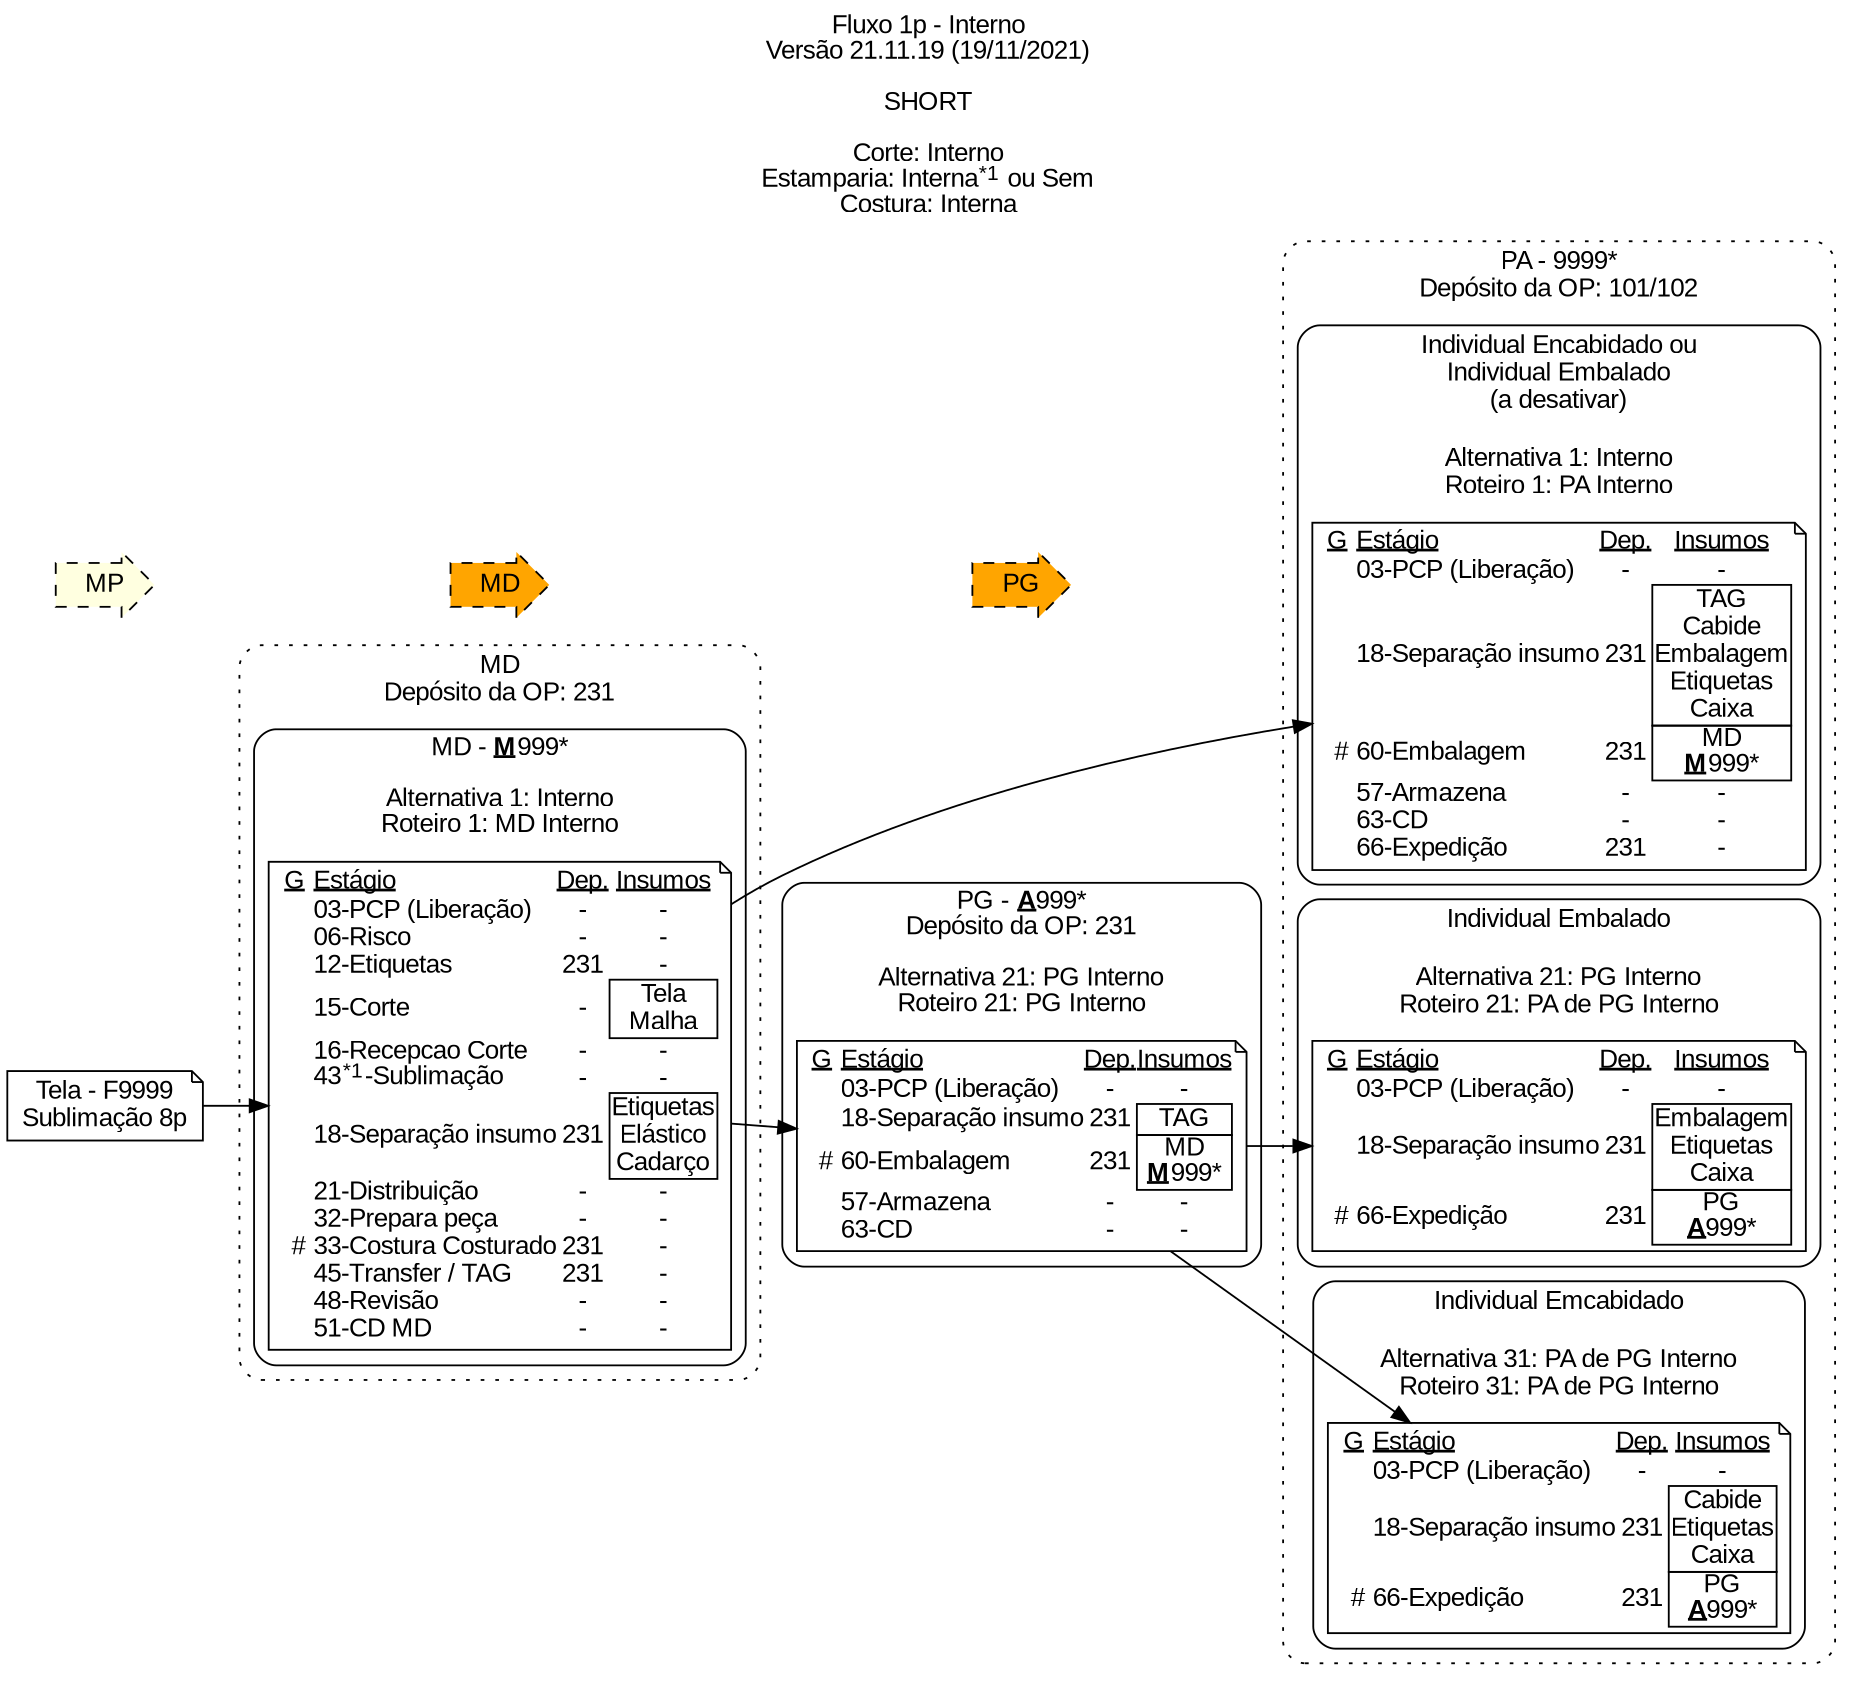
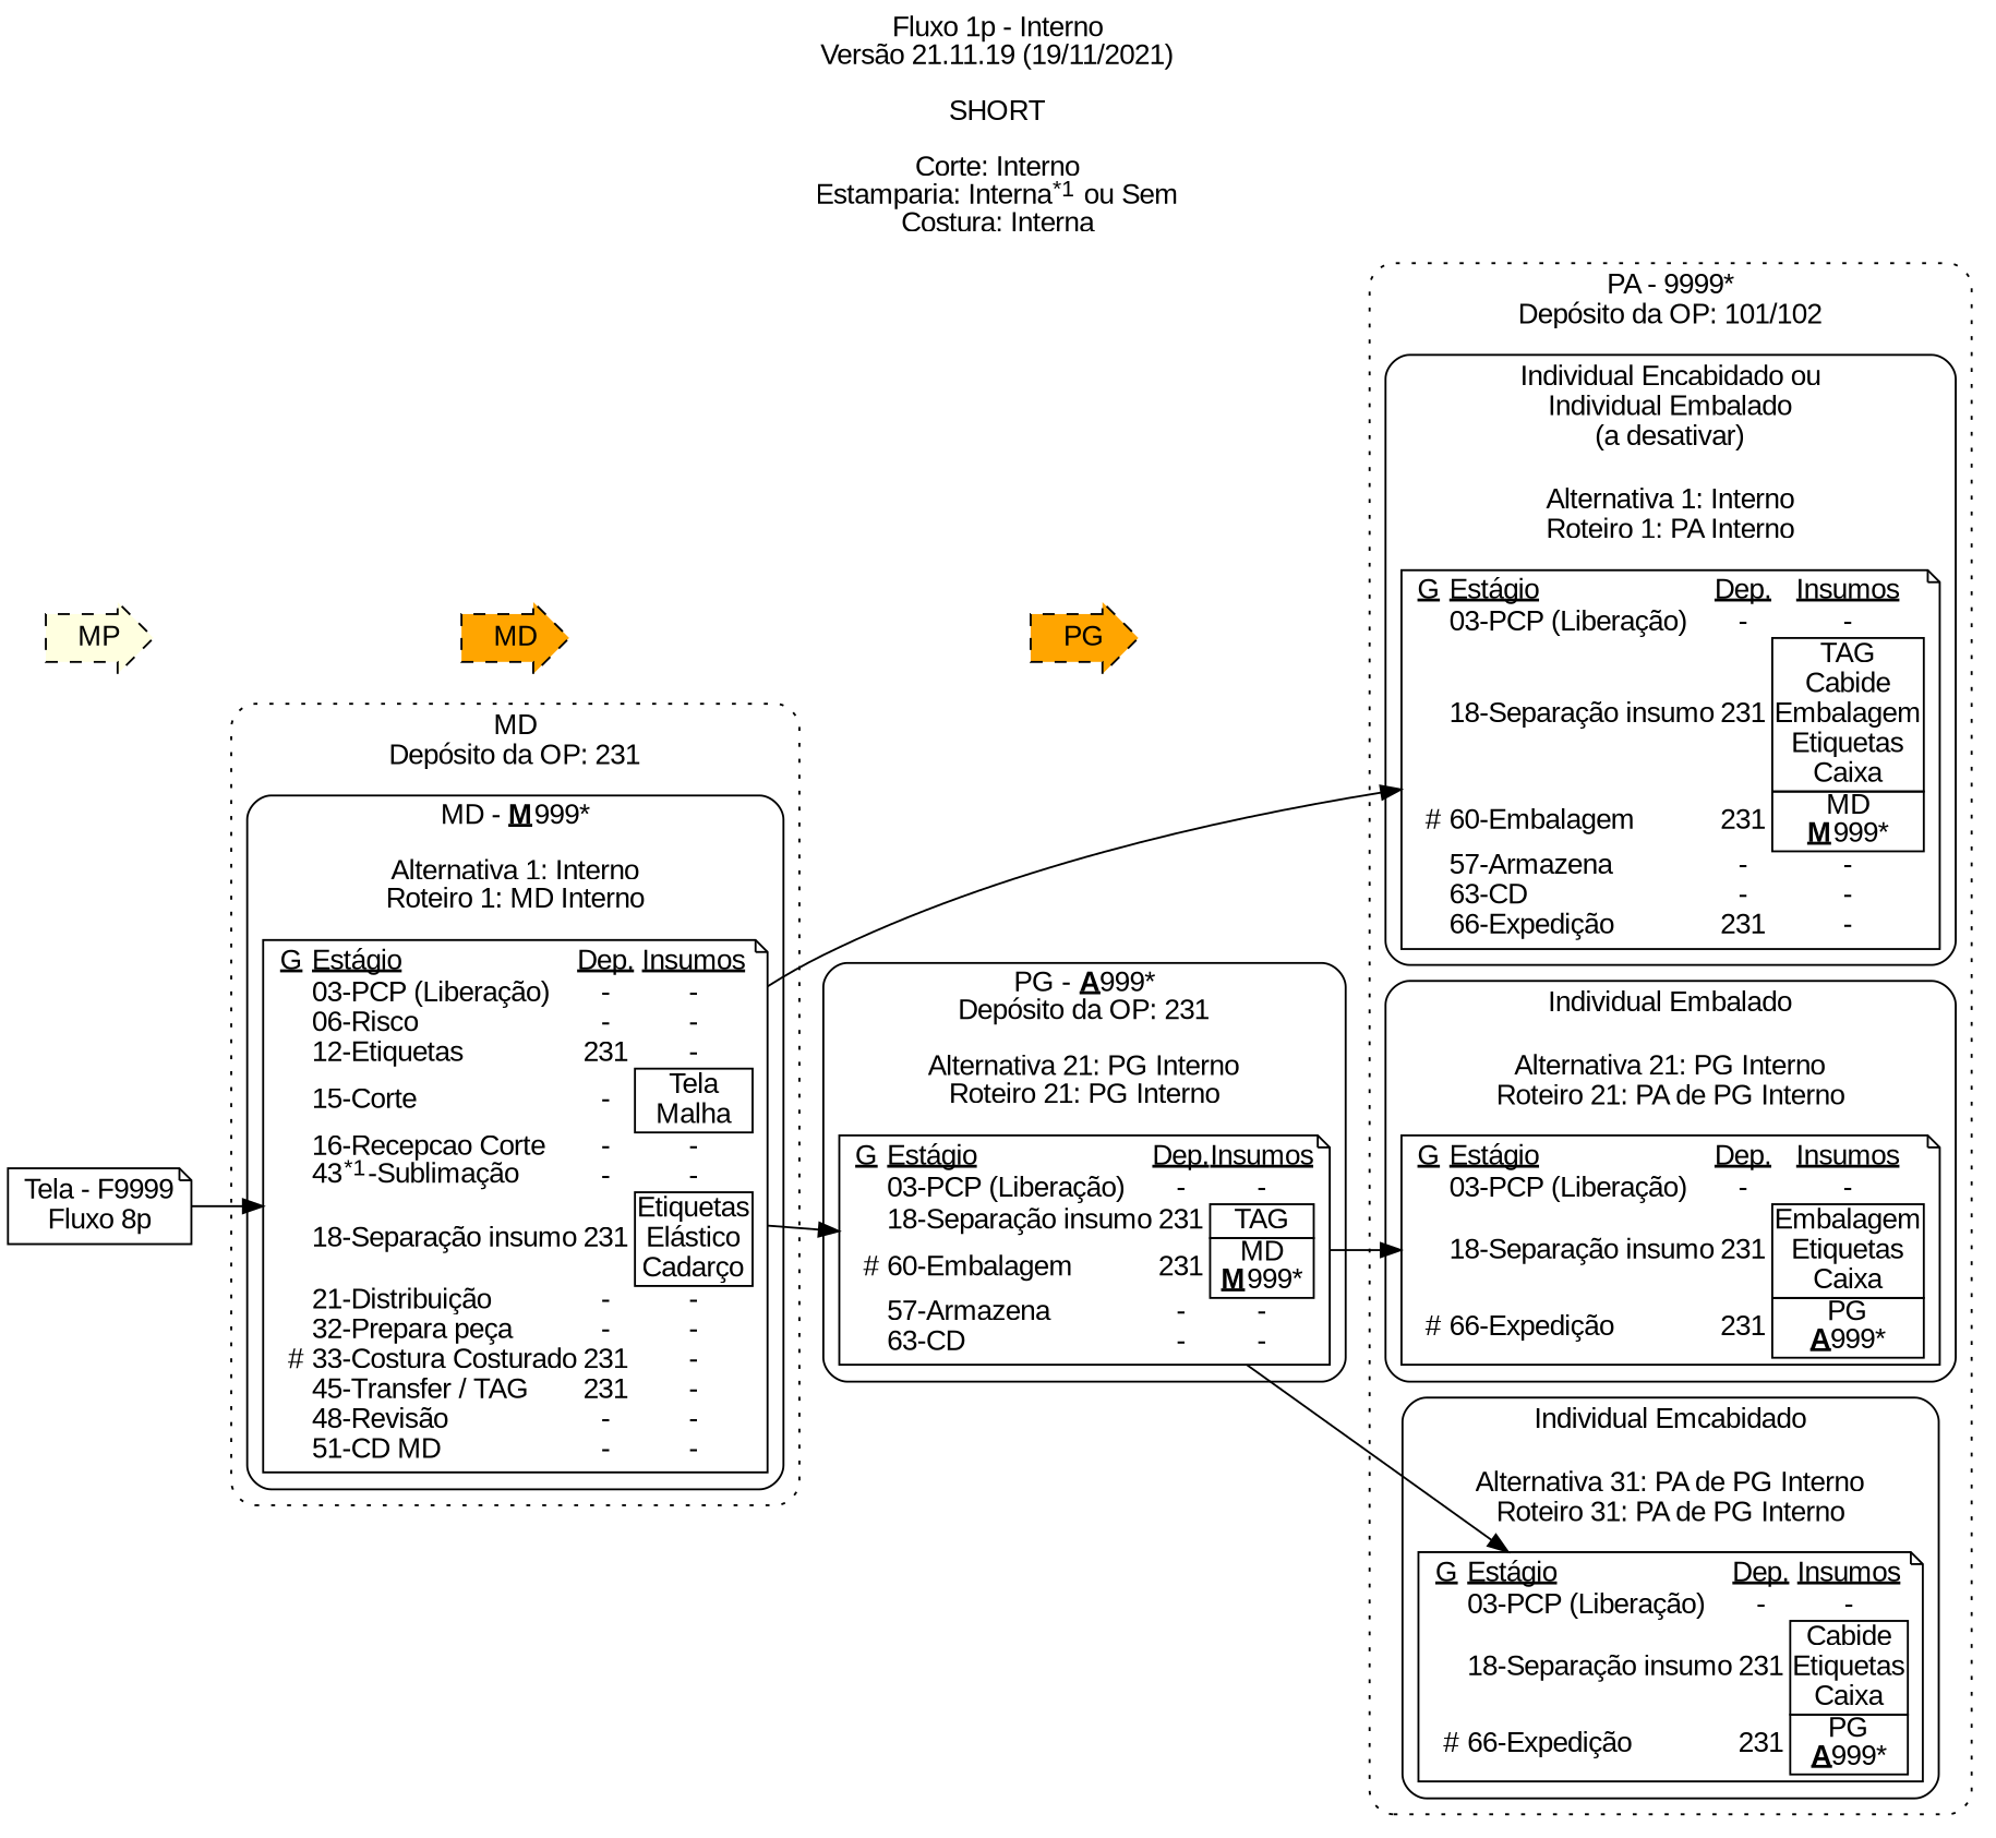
  digraph {
    compound=true
    fontname="Liberation Sans"
    label=<Fluxo 1p - Interno<br     />Versão 21.11.19 (19/11/2021)<br     /><br     />SHORT<br     /><br     />Corte: Interno<br     />Estamparia: Interna<sup>*1</sup> ou Sem<br     />Costura: Interna>
    labelloc=t
    newrank=true
    rankdir=LR
    node [fontname="Liberation Sans" shape=note]
    edge [fontname="Liberation Sans"]
    n1 [label=<           <table BORDER="0" CELLPADDING="0" CELLSPACING="0">           <tr cellpadding="0"><td><u>G</u> </td><td align="left"><u>Estágio</u></td><td><u>Dep.</u></td><td><u>Insumos</u></td></tr>             <tr><td></td><td align="left">03-PCP (Liberação)</td><td>-</td><td>-</td></tr>             <tr><td></td><td align="left">18-Separação insumo</td><td>231</td><td><table BORDER="1" CELLPADDING="0" CELLSPACING="0"><tr><td BORDER="0">TAG</td></tr><tr><td BORDER="0">Cabide</td></tr><tr><td BORDER="0">Embalagem</td></tr><tr><td BORDER="0">Etiquetas</td></tr><tr><td BORDER="0">Caixa</td></tr></table></td></tr>             <tr><td>#</td><td align="left">60-Embalagem</td><td>231</td><td><table BORDER="1" CELLPADDING="0" CELLSPACING="0"><tr><td BORDER="0">MD<br /><b><u>M</u></b>999*</td></tr></table></td></tr>             <tr><td></td><td align="left">57-Armazena</td><td>-</td><td>-</td></tr>             <tr><td></td><td align="left">63-CD</td><td>-</td><td>-</td></tr>             <tr><td></td><td align="left">66-Expedição</td><td>231</td><td>-</td></tr>           </table>           >]
    n2 [label=<           <table BORDER="0" CELLPADDING="0" CELLSPACING="0">           <tr cellpadding="0"><td><u>G</u> </td><td align="left"><u>Estágio</u></td><td><u>Dep.</u></td><td><u>Insumos</u></td></tr>             <tr><td></td><td align="left">03-PCP (Liberação)</td><td>-</td><td>-</td></tr>             <tr><td></td><td align="left">18-Separação insumo</td><td>231</td><td><table BORDER="1" CELLPADDING="0" CELLSPACING="0"><tr><td BORDER="0">Embalagem</td></tr><tr><td BORDER="0">Etiquetas</td></tr><tr><td BORDER="0">Caixa</td></tr></table></td></tr>             <tr><td>#</td><td align="left">66-Expedição</td><td>231</td><td><table BORDER="1" CELLPADDING="0" CELLSPACING="0"><tr><td BORDER="0">PG<br /><b><u>A</u></b>999*</td></tr></table></td></tr>           </table>           >]
    n3 [label=<           <table BORDER="0" CELLPADDING="0" CELLSPACING="0">           <tr cellpadding="0"><td><u>G</u> </td><td align="left"><u>Estágio</u></td><td><u>Dep.</u></td><td><u>Insumos</u></td></tr>             <tr><td></td><td align="left">03-PCP (Liberação)</td><td>-</td><td>-</td></tr>             <tr><td></td><td align="left">18-Separação insumo</td><td>231</td><td><table BORDER="1" CELLPADDING="0" CELLSPACING="0"><tr><td BORDER="0">Cabide</td></tr><tr><td BORDER="0">Etiquetas</td></tr><tr><td BORDER="0">Caixa</td></tr></table></td></tr>             <tr><td>#</td><td align="left">66-Expedição</td><td>231</td><td><table BORDER="1" CELLPADDING="0" CELLSPACING="0"><tr><td BORDER="0">PG<br /><b><u>A</u></b>999*</td></tr></table></td></tr>           </table>           >]
    n4 [label=<           <table BORDER="0" CELLPADDING="0" CELLSPACING="0">           <tr cellpadding="0"><td><u>G</u> </td><td align="left"><u>Estágio</u></td><td><u>Dep.</u></td><td><u>Insumos</u></td></tr>             <tr><td></td><td align="left">03-PCP (Liberação)</td><td>-</td><td>-</td></tr>             <tr><td></td><td align="left">06-Risco</td><td>-</td><td>-</td></tr>             <tr><td></td><td align="left">12-Etiquetas</td><td>231</td><td>-</td></tr>             <tr><td></td><td align="left">15-Corte</td><td>-</td><td><table BORDER="1" CELLPADDING="0" CELLSPACING="0"><tr><td BORDER="0">Tela</td></tr><tr><td BORDER="0">Malha</td></tr></table></td></tr>             <tr><td></td><td align="left">16-Recepcao Corte</td><td>-</td><td>-</td></tr>             <tr><td></td><td align="left">43<sup>*1</sup>-Sublimação</td><td>-</td><td>-</td></tr>             <tr><td></td><td align="left">18-Separação insumo</td><td>231</td><td><table BORDER="1" CELLPADDING="0" CELLSPACING="0"><tr><td BORDER="0">Etiquetas</td></tr><tr><td BORDER="0">Elástico</td></tr><tr><td BORDER="0">Cadarço</td></tr></table></td></tr>             <tr><td></td><td align="left">21-Distribuição</td><td>-</td><td>-</td></tr>             <tr><td></td><td align="left">32-Prepara peça</td><td>-</td><td>-</td></tr>             <tr><td>#</td><td align="left">33-Costura Costurado</td><td>231</td><td>-</td></tr>             <tr><td></td><td align="left">45-Transfer / TAG</td><td>231</td><td>-</td></tr>             <tr><td></td><td align="left">48-Revisão</td><td>-</td><td>-</td></tr>             <tr><td></td><td align="left">51-CD MD</td><td>-</td><td>-</td></tr>           </table>           >]
    n5 [label=<         <table BORDER="0" CELLPADDING="0" CELLSPACING="0">         <tr cellpadding="0"><td><u>G</u> </td><td align="left"><u>Estágio</u></td><td><u>Dep.</u></td><td><u>Insumos</u></td></tr>           <tr><td></td><td align="left">03-PCP (Liberação)</td><td>-</td><td>-</td></tr>           <tr><td></td><td align="left">18-Separação insumo</td><td>231</td><td><table BORDER="1" CELLPADDING="0" CELLSPACING="0"><tr><td BORDER="0">TAG</td></tr></table></td></tr>           <tr><td>#</td><td align="left">60-Embalagem</td><td>231</td><td><table BORDER="1" CELLPADDING="0" CELLSPACING="0"><tr><td BORDER="0">MD<br /><b><u>M</u></b>999*</td></tr></table></td></tr>           <tr><td></td><td align="left">57-Armazena</td><td>-</td><td>-</td></tr>           <tr><td></td><td align="left">63-CD</td><td>-</td><td>-</td></tr>         </table>         >]
-   n6 [label=<Tela - F9999<br         />Sublimação 8p>]
+   n6 [label=<Tela - F9999<br         />Fluxo 8p>]
    n7 [fillcolor=lightyellow label=MP shape=rarrow style="dashed,filled"]
    n8 [fillcolor=orange label=MD shape=rarrow style="dashed,filled"]
    n9 [fillcolor=orange label=PG shape=rarrow style="dashed,filled"]
    subgraph sub_1 {
      n6
      subgraph cluster_2 {
        label=<PA - 9999*<br         />Depósito da OP: 101/102>
        style="dotted, rounded"
        subgraph cluster_3 {
          label=<Individual Encabidado ou<br           />Individual Embalado<br           />(a desativar)<br           /><br           />Alternativa 1: Interno<br           />Roteiro 1: PA Interno>
          style=rounded
          n1
        }
        subgraph cluster_4 {
          label=<Individual Embalado<br           /><br           />Alternativa 21: PG Interno<br            />Roteiro 21: PA de PG Interno>
          style=rounded
          n2
        }
        subgraph cluster_5 {
          label=<Individual Emcabidado<br           /><br           />Alternativa 31: PA de PG Interno<br           />Roteiro 31: PA de PG Interno>
          style=rounded
          n3
        }
      }
      subgraph cluster_6 {
        label=<MD<br         />Depósito da OP: 231>
        style="dotted, rounded"
        subgraph cluster_7 {
          label=<MD - <b><u>M</u></b>999*<br           /><br           />Alternativa 1: Interno<br           />Roteiro 1: MD Interno>
          style=rounded
          n4
        }
      }
      subgraph cluster_8 {
        label=<PG - <b><u>A</u></b>999*<br         />Depósito da OP: 231<br         /><br         />Alternativa 21: PG Interno<br         />Roteiro 21: PG Interno>
        style=rounded
        n5
      }
    }
    subgraph sub_9 {
      rank=same
      n6
      n7
    }
    subgraph sub_10 {
      rank=same
      n4
      n8
    }
    subgraph sub_11 {
      rank=same
      n5
      n9
    }
    subgraph sub_12 {
      rank=same
      n1
      n2
      n3
    }
    n4 -> n1
    n4 -> n5
    n5 -> n2
    n5 -> n3
    n6 -> n4
    n7 -> n8 [style=invis]
    n8 -> n9 [style=invis]
  }
